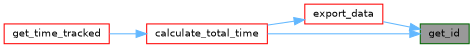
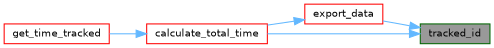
  digraph {
    rankdir=RL
    node [color=red fillcolor=white fontname=Helvetica fontsize=10 shape=box style=filled]
    edge [color=steelblue1 dir=back fontname=Helvetica fontsize=10 labelfontname=Helvetica labelfontsize=10 style=solid]
-   n1 [color=darkgreen fillcolor=grey60 fontcolor=black height=0.2 label=get_id width=0.4]
+   n1 [color=darkgreen fillcolor=grey60 fontcolor=black height=0.2 label=tracked_id width=0.4]
    n2 [height=0.2 label=export_data width=0.4]
    n3 [height=0.2 label=calculate_total_time width=0.4]
    n4 [height=0.2 label=get_time_tracked width=0.4]
    n1 -> n2
    n1 -> n3
    n2 -> n3
    n3 -> n4
  }
